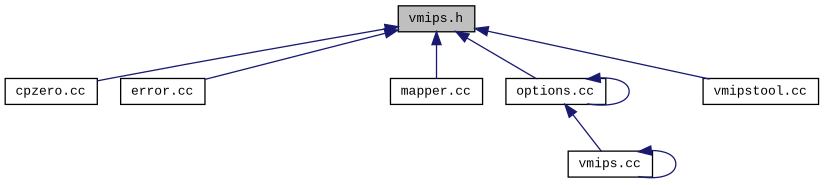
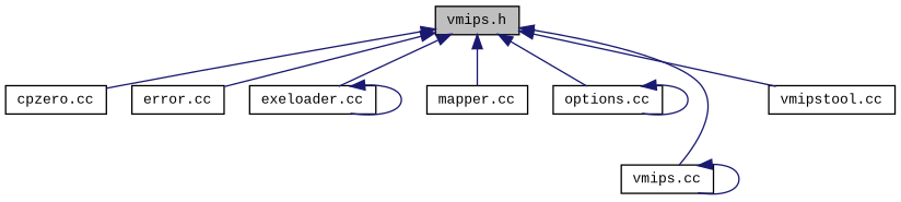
  digraph {
    fontname="Liberation Mono"
    node [color=black fillcolor=white fontname="Liberation Mono" fontsize=10 shape=record style=filled]
    edge [color=midnightblue dir=back fontname="Liberation Mono" fontsize=10 labelfontname=FreeSans labelfontsize=10 style=solid]
    n1 [fillcolor=grey75 fontcolor=black height=0.2 label="vmips.h" width=0.4]
    n2 [height=0.2 label="cpzero.cc" width=0.4]
    n3 [height=0.2 label="error.cc" width=0.4]
+   n4 [height=0.2 label="exeloader.cc" width=0.4]
    n5 [height=0.2 label="mapper.cc" width=0.4]
    n6 [height=0.2 label="options.cc" width=0.4]
    n7 [height=0.2 label="vmips.cc" width=0.4]
    n8 [height=0.2 label="vmipstool.cc" width=0.4]
    n1 -> n2
    n1 -> n3
+   n1 -> n4
    n1 -> n5
    n1 -> n6
-   n6 -> n7
+   n1 -> n7
    n1 -> n8
+   n4 -> n4
    n6 -> n6
    n7 -> n7
  }
